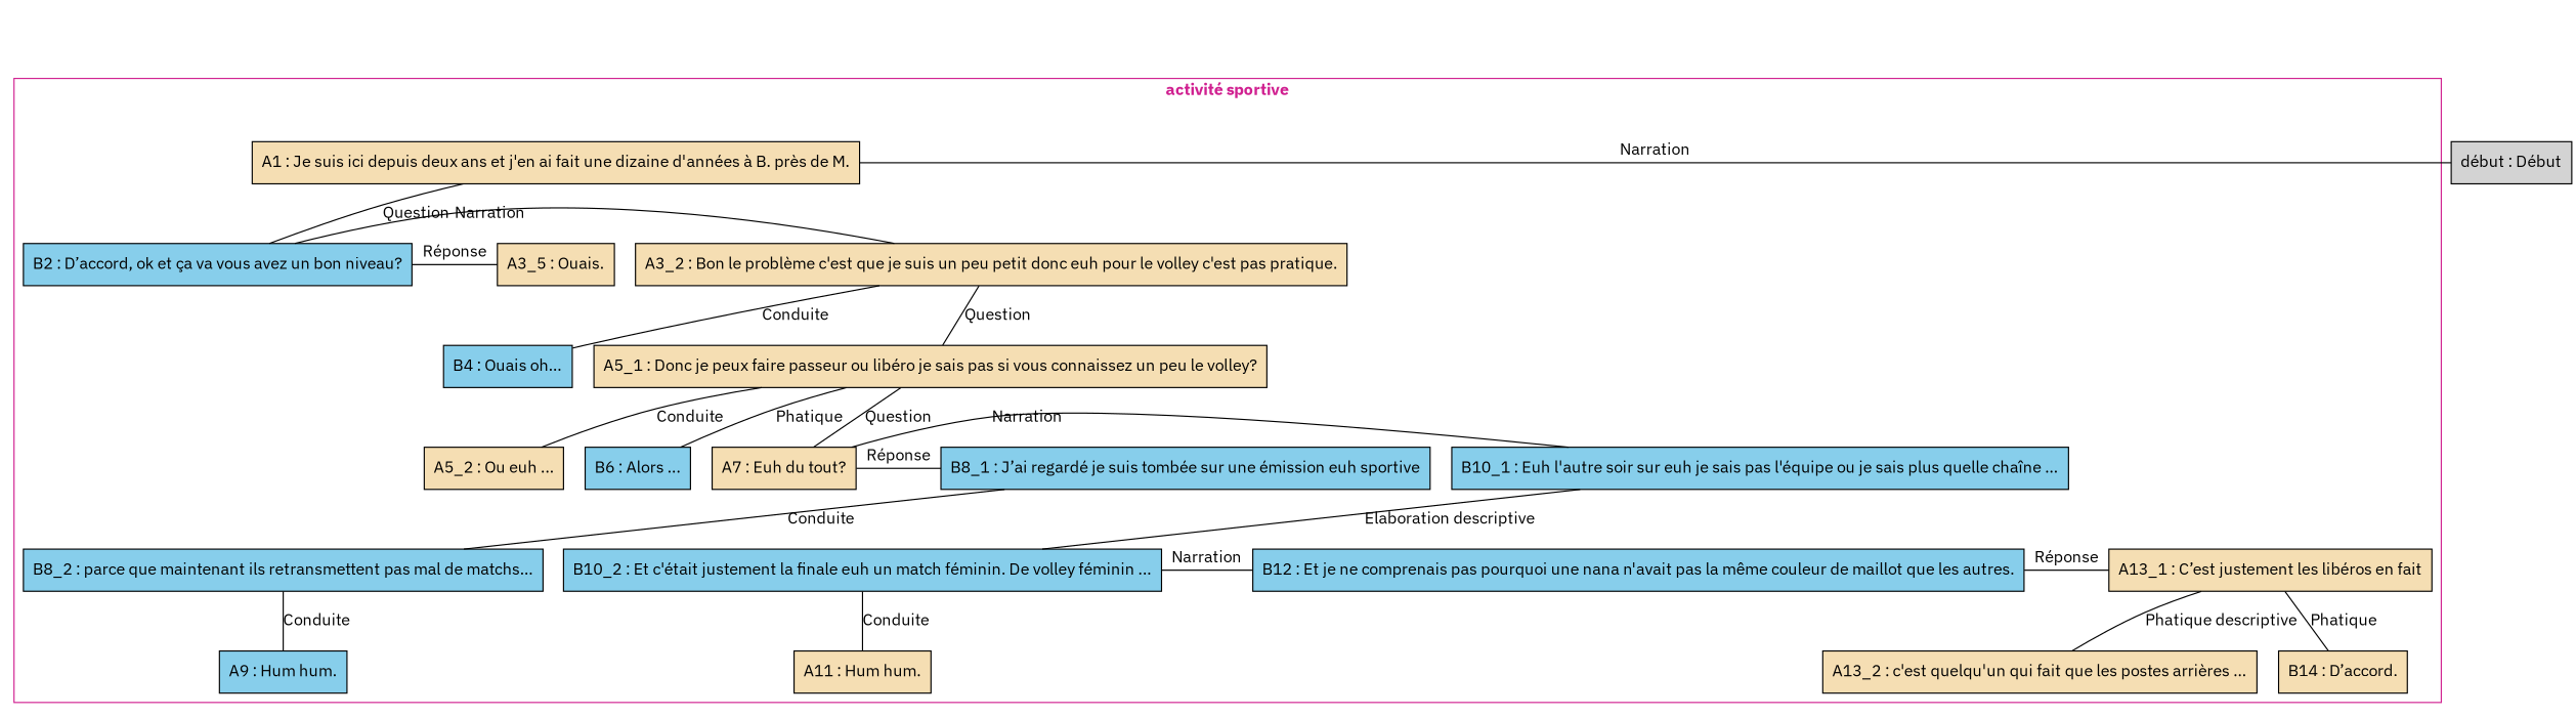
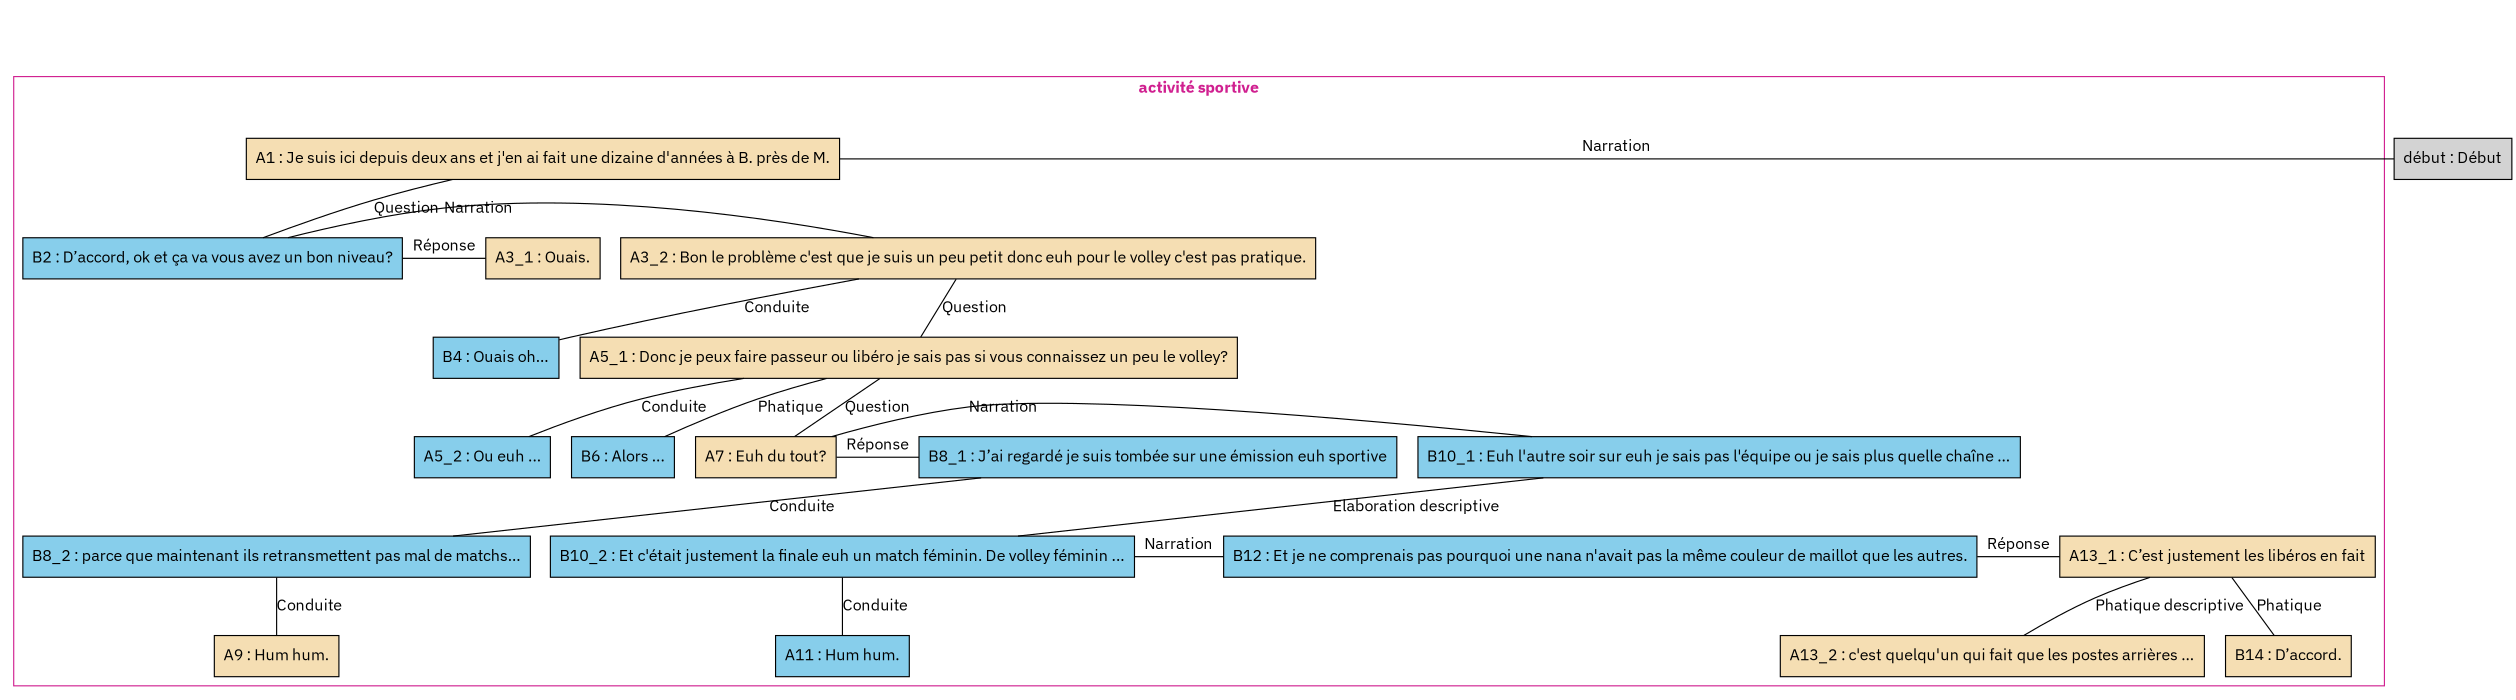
  digraph {
    fontname="IBM Plex Sans"
    newrank=true
    node [fillcolor=wheat fontname="IBM Plex Sans" shape=box style=filled]
    edge [dir=none fontname="IBM Plex Sans" weight=2]
    n1 [label="A1 : Je suis ici depuis deux ans et j'en ai fait une dizaine d'années à B. près de M."]
    n2 [fillcolor=skyblue label="B2 : D’accord, ok et ça va vous avez un bon niveau?"]
-   n3 [label="A3_5 : Ouais."]
+   n3 [label="A3_1 : Ouais."]
    n4 [label="A3_2 : Bon le problème c'est que je suis un peu petit donc euh pour le volley c'est pas pratique."]
    n5 [fillcolor=skyblue label="B4 : Ouais oh…"]
    n6 [label="A5_1 : Donc je peux faire passeur ou libéro je sais pas si vous connaissez un peu le volley?"]
-   n7 [label="A5_2 : Ou euh ..."]
+   n7 [fillcolor=skyblue label="A5_2 : Ou euh ..."]
    n8 [fillcolor=skyblue label="B6 : Alors ..."]
    n9 [label="A7 : Euh du tout?"]
    n10 [fillcolor=skyblue label="B8_1 : J’ai regardé je suis tombée sur une émission euh sportive"]
    n11 [fillcolor=skyblue label="B8_2 : parce que maintenant ils retransmettent pas mal de matchs…"]
-   n12 [fillcolor=skyblue label="A9 : Hum hum."]
+   n12 [label="A9 : Hum hum."]
    n13 [fillcolor=skyblue label="B10_1 : Euh l'autre soir sur euh je sais pas l'équipe ou je sais plus quelle chaîne …"]
    n14 [fillcolor=skyblue label="B10_2 : Et c'était justement la finale euh un match féminin. De volley féminin ..."]
-   n15 [label="A11 : Hum hum."]
+   n15 [fillcolor=skyblue label="A11 : Hum hum."]
    n16 [fillcolor=skyblue label="B12 : Et je ne comprenais pas pourquoi une nana n'avait pas la même couleur de maillot que les autres."]
    n17 [label="A13_1 : C’est justement les libéros en fait"]
    n18 [label="A13_2 : c'est quelqu'un qui fait que les postes arrières ..."]
    n19 [label="B14 : D’accord."]
    zero [style=invis fillcolor=""]
    n21 [label="début : Début" fillcolor=""]
    subgraph cluster_1 {
      color=violetred
      fontcolor=violetred
      label=<<B>activité sportive</B>>
      n1
      n2
      n3
      n4
      n5
      n6
      n7
      n8
      n9
      n10
      n11
      n12
      n13
      n14
      n15
      n16
      n17
      n18
      n19
    }
    n1 -> n2 [label=Question]
    n1 -> n3 [style=invis weight=1 dir=""]
    n1 -> n4 [style=invis weight=1 dir=""]
    n2 -> n3 [constraint=false label="Réponse" weight=""]
    n2 -> n4 [constraint=false label=Narration weight=""]
    n4 -> n5 [label=Conduite]
    n4 -> n6 [label=Question]
    n6 -> n7 [label=Conduite]
    n6 -> n8 [label=Phatique]
    n6 -> n9 [label=Question]
    n6 -> n10 [style=invis weight=1 dir=""]
    n6 -> n13 [style=invis weight=1 dir=""]
    n9 -> n10 [constraint=false label="Réponse" weight=""]
    n9 -> n13 [constraint=false label=Narration weight=""]
    n10 -> n11 [label=Conduite]
    n11 -> n12 [label=Conduite]
    n13 -> n14 [label="Elaboration descriptive"]
    n13 -> n16 [style=invis weight=1 dir=""]
    n13 -> n17 [style=invis weight=1 dir=""]
    n14 -> n15 [label=Conduite]
    n14 -> n16 [constraint=false label=Narration weight=""]
    n16 -> n17 [constraint=false label="Réponse" weight=""]
    n17 -> n18 [label="Phatique descriptive"]
    n17 -> n19 [label=Phatique]
    zero -> n1 [style=invis weight=1 dir=""]
    zero -> n21 [style=invis dir="" weight=""]
    n21 -> n1 [constraint=false label=Narration weight=""]
  }
